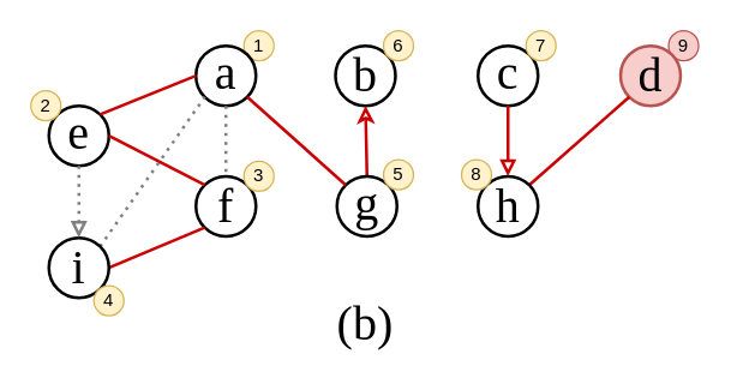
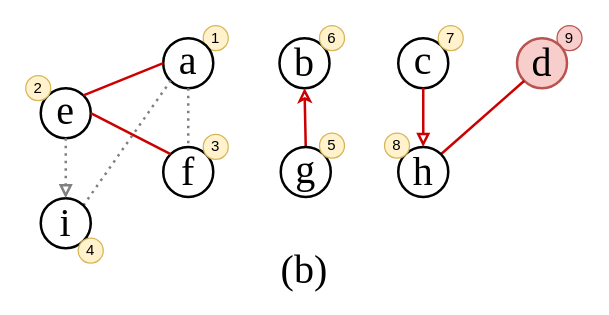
  <mxCell id="0" />
  <mxCell id="1" parent="0" />
  <mxCell id="2" value="" style="group" parent="1" vertex="1" connectable="0"><mxGeometry x="20" y="20" width="445" height="210" as="geometry" /></mxCell>
  <mxCell id="3" value="1" style="ellipse;whiteSpace=wrap;html=1;aspect=fixed;fillColor=#fff2cc;strokeColor=#d6b656;container=0;" parent="2" vertex="1"><mxGeometry x="142" width="20" height="20" as="geometry" /></mxCell>
  <mxCell id="4" value="9" style="ellipse;whiteSpace=wrap;html=1;aspect=fixed;fillColor=#f8cecc;strokeColor=#b85450;container=0;" parent="2" vertex="1"><mxGeometry x="425" width="20" height="20" as="geometry" /></mxCell>
  <mxCell id="5" value="a" style="ellipse;whiteSpace=wrap;html=1;aspect=fixed;strokeWidth=2;fontFamily=Times New Roman;fontSize=32;spacingTop=-5;container=0;" parent="2" vertex="1"><mxGeometry x="110" y="10" width="40" height="40" as="geometry" /></mxCell>
  <mxCell id="6" value="b" style="ellipse;whiteSpace=wrap;html=1;aspect=fixed;strokeWidth=2;fontFamily=Times New Roman;fontSize=32;container=0;" parent="2" vertex="1"><mxGeometry x="203" y="10" width="40" height="40" as="geometry" /></mxCell>
  <mxCell id="7" value="c" style="ellipse;whiteSpace=wrap;html=1;aspect=fixed;strokeWidth=2;fontFamily=Times New Roman;fontSize=32;spacingTop=-5;container=0;" parent="2" vertex="1"><mxGeometry x="298" y="10" width="40" height="40" as="geometry" /></mxCell>
  <mxCell id="8" value="d" style="ellipse;whiteSpace=wrap;html=1;aspect=fixed;strokeWidth=2;fontFamily=Times New Roman;fontSize=32;container=0;fillColor=#f8cecc;strokeColor=#b85450;" parent="2" vertex="1"><mxGeometry x="393" y="10" width="40" height="40" as="geometry" /></mxCell>
  <mxCell id="9" value="e" style="ellipse;whiteSpace=wrap;html=1;aspect=fixed;strokeWidth=2;fontFamily=Times New Roman;fontSize=32;spacingTop=-5;container=0;" parent="2" vertex="1"><mxGeometry x="12" y="50" width="40" height="40" as="geometry" /></mxCell>
  <mxCell id="10" style="edgeStyle=none;rounded=0;orthogonalLoop=1;jettySize=auto;html=1;exitX=0;exitY=0.5;exitDx=0;exitDy=0;entryX=1;entryY=0;entryDx=0;entryDy=0;strokeWidth=2;fontFamily=Times New Roman;fontSize=32;endArrow=none;endFill=0;strokeColor=#CC0000;" parent="2" source="5" target="9" edge="1"><mxGeometry relative="1" as="geometry" /></mxCell>
  <mxCell id="11" value="f" style="ellipse;whiteSpace=wrap;html=1;aspect=fixed;strokeWidth=2;fontFamily=Times New Roman;fontSize=32;container=0;" parent="2" vertex="1"><mxGeometry x="110" y="97" width="40" height="40" as="geometry" /></mxCell>
  <mxCell id="12" style="edgeStyle=none;rounded=0;orthogonalLoop=1;jettySize=auto;html=1;exitX=0.5;exitY=1;exitDx=0;exitDy=0;entryX=0.5;entryY=0;entryDx=0;entryDy=0;strokeWidth=2;fontFamily=Times New Roman;fontSize=32;endArrow=none;endFill=0;dashed=1;dashPattern=1 2;strokeColor=#808080;" parent="2" source="5" target="11" edge="1"><mxGeometry relative="1" as="geometry" /></mxCell>
  <mxCell id="13" style="rounded=0;orthogonalLoop=1;jettySize=auto;html=1;exitX=1;exitY=0.5;exitDx=0;exitDy=0;entryX=0;entryY=0;entryDx=0;entryDy=0;fontFamily=Times New Roman;fontSize=32;strokeWidth=2;endArrow=none;endFill=0;strokeColor=#CC0000;" parent="2" source="9" target="11" edge="1"><mxGeometry relative="1" as="geometry" /></mxCell>
  <mxCell id="14" style="edgeStyle=none;rounded=0;orthogonalLoop=1;jettySize=auto;html=1;exitX=0.5;exitY=0;exitDx=0;exitDy=0;entryX=0.5;entryY=1;entryDx=0;entryDy=0;strokeWidth=2;fontFamily=Times New Roman;fontSize=32;endArrow=classic;endFill=0;strokeColor=#CC0000;" parent="2" source="15" target="6" edge="1"><mxGeometry relative="1" as="geometry" /></mxCell>
  <mxCell id="15" value="g" style="ellipse;whiteSpace=wrap;html=1;aspect=fixed;strokeWidth=2;fontFamily=Times New Roman;fontSize=32;spacingTop=-5;container=0;" parent="2" vertex="1"><mxGeometry x="204" y="97" width="40" height="40" as="geometry" /></mxCell>
- <mxCell id="16" style="edgeStyle=none;rounded=0;orthogonalLoop=1;jettySize=auto;html=1;exitX=1;exitY=1;exitDx=0;exitDy=0;entryX=0;entryY=0;entryDx=0;entryDy=0;strokeWidth=2;fontFamily=Times New Roman;fontSize=32;endArrow=none;endFill=0;strokeColor=#CC0000;" parent="2" source="5" target="15" edge="1"><mxGeometry relative="1" as="geometry" /></mxCell>
  <mxCell id="17" style="edgeStyle=none;rounded=0;orthogonalLoop=1;jettySize=auto;html=1;exitX=1;exitY=0;exitDx=0;exitDy=0;entryX=0;entryY=1;entryDx=0;entryDy=0;strokeWidth=2;fontFamily=Times New Roman;fontSize=32;endArrow=none;endFill=0;strokeColor=#CC0000;" parent="2" source="18" target="8" edge="1"><mxGeometry relative="1" as="geometry" /></mxCell>
  <mxCell id="18" value="h" style="ellipse;whiteSpace=wrap;html=1;aspect=fixed;strokeWidth=2;fontFamily=Times New Roman;fontSize=32;container=0;" parent="2" vertex="1"><mxGeometry x="298" y="97" width="40" height="40" as="geometry" /></mxCell>
  <mxCell id="19" style="edgeStyle=none;rounded=0;orthogonalLoop=1;jettySize=auto;html=1;exitX=0.5;exitY=1;exitDx=0;exitDy=0;entryX=0.5;entryY=0;entryDx=0;entryDy=0;strokeWidth=2;fontFamily=Times New Roman;fontSize=32;endArrow=block;endFill=0;strokeColor=#CC0000;" parent="2" source="7" target="18" edge="1"><mxGeometry relative="1" as="geometry" /></mxCell>
- <mxCell id="20" style="edgeStyle=none;rounded=0;orthogonalLoop=1;jettySize=auto;html=1;exitX=1;exitY=0.5;exitDx=0;exitDy=0;entryX=0;entryY=1;entryDx=0;entryDy=0;strokeWidth=2;fontFamily=Times New Roman;fontSize=32;endArrow=none;endFill=0;strokeColor=#CC0000;" parent="2" source="22" target="11" edge="1"><mxGeometry relative="1" as="geometry" /></mxCell>
  <mxCell id="21" style="edgeStyle=none;rounded=0;orthogonalLoop=1;jettySize=auto;html=1;exitX=1;exitY=0;exitDx=0;exitDy=0;entryX=0;entryY=1;entryDx=0;entryDy=0;strokeWidth=2;fontFamily=Times New Roman;fontSize=32;endArrow=none;endFill=0;dashed=1;dashPattern=1 2;strokeColor=#808080;" parent="2" source="22" target="5" edge="1"><mxGeometry relative="1" as="geometry" /></mxCell>
  <mxCell id="22" value="i" style="ellipse;whiteSpace=wrap;html=1;aspect=fixed;strokeWidth=2;fontFamily=Times New Roman;fontSize=32;container=0;" parent="2" vertex="1"><mxGeometry x="12" y="138" width="40" height="40" as="geometry" /></mxCell>
  <mxCell id="23" style="edgeStyle=none;rounded=0;orthogonalLoop=1;jettySize=auto;html=1;exitX=0.5;exitY=1;exitDx=0;exitDy=0;entryX=0.5;entryY=0;entryDx=0;entryDy=0;strokeWidth=2;fontFamily=Times New Roman;fontSize=32;endArrow=block;endFill=0;dashed=1;dashPattern=1 2;strokeColor=#808080;" parent="2" source="9" target="22" edge="1"><mxGeometry relative="1" as="geometry" /></mxCell>
  <mxCell id="24" style="edgeStyle=none;rounded=0;orthogonalLoop=1;jettySize=auto;html=1;exitX=1;exitY=1;exitDx=0;exitDy=0;strokeWidth=2;fontFamily=Times New Roman;fontSize=32;endArrow=none;endFill=0;" parent="2" source="9" target="9" edge="1"><mxGeometry relative="1" as="geometry" /></mxCell>
  <mxCell id="25" value="(b)" style="text;html=1;strokeColor=none;fillColor=none;align=center;verticalAlign=middle;whiteSpace=wrap;rounded=0;strokeWidth=2;fontFamily=Times New Roman;fontSize=32;container=0;" parent="2" vertex="1"><mxGeometry x="13" y="180" width="420" height="30" as="geometry" /></mxCell>
  <mxCell id="26" value="2" style="ellipse;whiteSpace=wrap;html=1;aspect=fixed;fillColor=#fff2cc;strokeColor=#d6b656;container=0;" parent="2" vertex="1"><mxGeometry y="40" width="20" height="20" as="geometry" /></mxCell>
  <mxCell id="27" value="3" style="ellipse;whiteSpace=wrap;html=1;aspect=fixed;fillColor=#fff2cc;strokeColor=#d6b656;container=0;" parent="2" vertex="1"><mxGeometry x="142" y="87" width="20" height="20" as="geometry" /></mxCell>
  <mxCell id="28" value="4" style="ellipse;whiteSpace=wrap;html=1;aspect=fixed;fillColor=#fff2cc;strokeColor=#d6b656;container=0;" parent="2" vertex="1"><mxGeometry x="42" y="170" width="20" height="20" as="geometry" /></mxCell>
  <mxCell id="29" value="6" style="ellipse;whiteSpace=wrap;html=1;aspect=fixed;fillColor=#fff2cc;strokeColor=#d6b656;container=0;" parent="2" vertex="1"><mxGeometry x="235" width="20" height="20" as="geometry" /></mxCell>
  <mxCell id="30" value="5" style="ellipse;whiteSpace=wrap;html=1;aspect=fixed;fillColor=#fff2cc;strokeColor=#d6b656;container=0;" parent="2" vertex="1"><mxGeometry x="235" y="86" width="20" height="20" as="geometry" /></mxCell>
  <mxCell id="31" value="7" style="ellipse;whiteSpace=wrap;html=1;aspect=fixed;fillColor=#fff2cc;strokeColor=#d6b656;container=0;" parent="2" vertex="1"><mxGeometry x="330" width="20" height="20" as="geometry" /></mxCell>
  <mxCell id="32" value="8" style="ellipse;whiteSpace=wrap;html=1;aspect=fixed;fillColor=#fff2cc;strokeColor=#d6b656;container=0;" parent="2" vertex="1"><mxGeometry x="287" y="86" width="20" height="20" as="geometry" /></mxCell>
